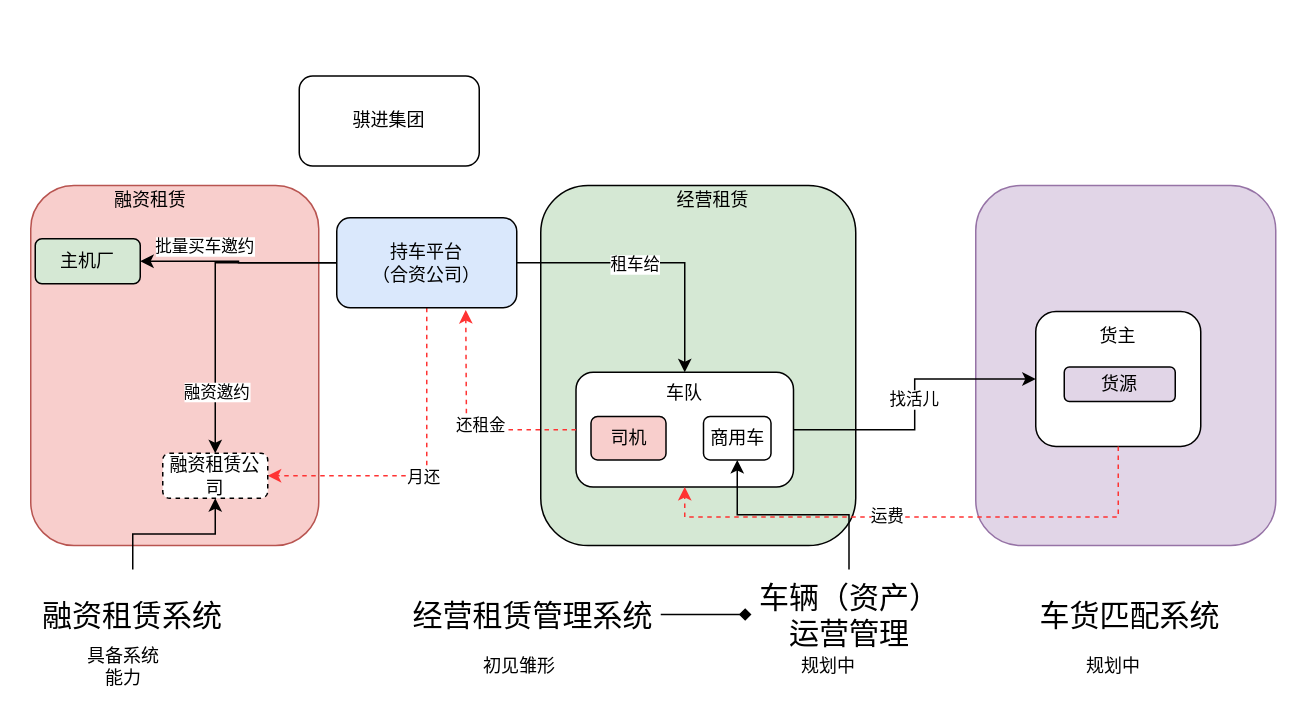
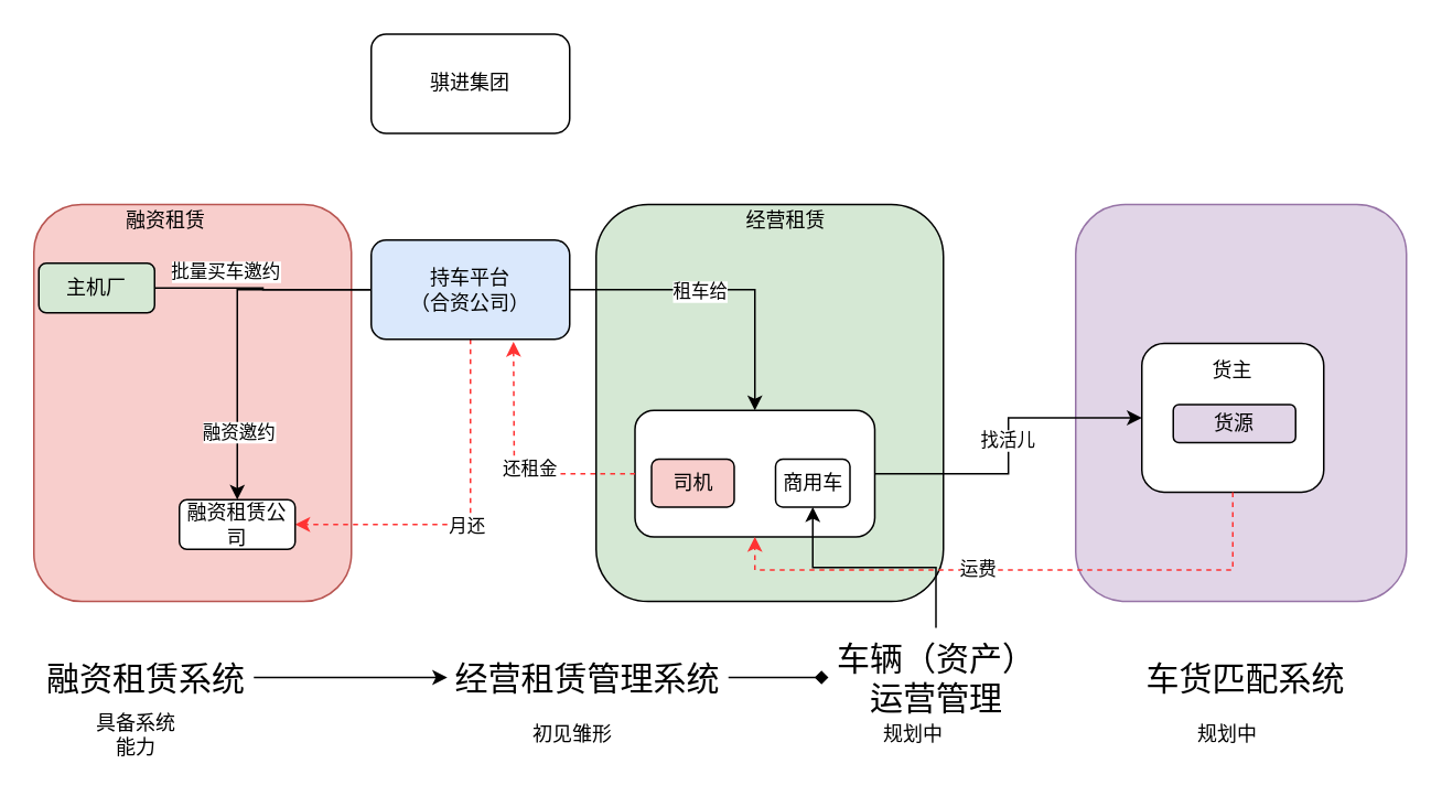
  <mxCell id="0" />
  <mxCell id="1" parent="0" />
  <mxCell id="2" value="" style="rounded=1;whiteSpace=wrap;html=1;fillColor=#e1d5e7;strokeColor=#9673a6;" vertex="1" parent="1"><mxGeometry x="650" y="123" width="200" height="240" as="geometry" /></mxCell>
  <mxCell id="3" value="" style="whiteSpace=wrap;html=1;rounded=1;" vertex="1" parent="1"><mxGeometry x="690" y="207" width="110" height="90" as="geometry" /></mxCell>
  <mxCell id="4" value="" style="rounded=1;whiteSpace=wrap;html=1;fillColor=#D5E8D4;" vertex="1" parent="1"><mxGeometry x="360" y="123" width="210" height="240" as="geometry" /></mxCell>
  <mxCell id="5" style="edgeStyle=orthogonalEdgeStyle;rounded=0;orthogonalLoop=1;jettySize=auto;html=1;" edge="1" parent="1" source="7" target="3"><mxGeometry relative="1" as="geometry" /></mxCell>
  <mxCell id="6" value="找活儿" style="edgeLabel;html=1;align=center;verticalAlign=middle;resizable=0;points=[];" vertex="1" connectable="0" parent="5"><mxGeometry x="0.03" y="1" relative="1" as="geometry"><mxPoint as="offset" /></mxGeometry></mxCell>
  <mxCell id="7" value="" style="rounded=1;whiteSpace=wrap;html=1;" vertex="1" parent="1"><mxGeometry x="383.5" y="247.5" width="145" height="76.5" as="geometry" /></mxCell>
  <mxCell id="8" value="" style="rounded=1;whiteSpace=wrap;html=1;fillColor=#f8cecc;strokeColor=#b85450;" vertex="1" parent="1"><mxGeometry x="20" y="123" width="192" height="240" as="geometry" /></mxCell>
- <mxCell id="9" style="edgeStyle=orthogonalEdgeStyle;rounded=0;orthogonalLoop=1;jettySize=auto;html=1;" edge="1" parent="1" source="17" target="23"><mxGeometry relative="1" as="geometry" /></mxCell>
+ <mxCell id="9" style="edgeStyle=orthogonalEdgeStyle;rounded=0;orthogonalLoop=1;jettySize=auto;html=1;endArrow=none;" edge="1" parent="1" source="17" target="23"><mxGeometry relative="1" as="geometry" /></mxCell>
  <mxCell id="10" value="批量买车邀约" style="edgeLabel;html=1;align=center;verticalAlign=middle;resizable=0;points=[];" vertex="1" connectable="0" parent="9"><mxGeometry x="0.012" y="5" relative="1" as="geometry"><mxPoint x="-23" y="-15" as="offset" /></mxGeometry></mxCell>
  <mxCell id="11" style="edgeStyle=orthogonalEdgeStyle;rounded=0;orthogonalLoop=1;jettySize=auto;html=1;entryX=0.5;entryY=0;entryDx=0;entryDy=0;" edge="1" parent="1" source="17" target="24"><mxGeometry relative="1" as="geometry" /></mxCell>
  <mxCell id="12" value="融资邀约" style="edgeLabel;html=1;align=center;verticalAlign=middle;resizable=0;points=[];" vertex="1" connectable="0" parent="11"><mxGeometry x="-0.015" y="-1" relative="1" as="geometry"><mxPoint x="1" y="65" as="offset" /></mxGeometry></mxCell>
  <mxCell id="13" style="edgeStyle=orthogonalEdgeStyle;rounded=0;orthogonalLoop=1;jettySize=auto;html=1;entryX=1;entryY=0.5;entryDx=0;entryDy=0;exitX=0.5;exitY=1;exitDx=0;exitDy=0;dashed=1;strokeColor=#FF3333;" edge="1" parent="1" source="17" target="24"><mxGeometry relative="1" as="geometry" /></mxCell>
  <mxCell id="14" value="月还" style="edgeLabel;html=1;align=center;verticalAlign=middle;resizable=0;points=[];" vertex="1" connectable="0" parent="13"><mxGeometry x="0.051" y="1" relative="1" as="geometry"><mxPoint as="offset" /></mxGeometry></mxCell>
  <mxCell id="15" style="edgeStyle=orthogonalEdgeStyle;rounded=0;orthogonalLoop=1;jettySize=auto;html=1;entryX=0.5;entryY=0;entryDx=0;entryDy=0;" edge="1" parent="1" source="17" target="7"><mxGeometry relative="1" as="geometry" /></mxCell>
  <mxCell id="16" value="租车给" style="edgeLabel;html=1;align=center;verticalAlign=middle;resizable=0;points=[];" vertex="1" connectable="0" parent="15"><mxGeometry x="-0.157" y="-1" relative="1" as="geometry"><mxPoint as="offset" /></mxGeometry></mxCell>
  <mxCell id="17" value="持车平台&lt;div&gt;（合资公司）&lt;/div&gt;" style="whiteSpace=wrap;html=1;rounded=1;fillColor=#dae8fc;" vertex="1" parent="1"><mxGeometry x="224" y="144.5" width="120" height="60" as="geometry" /></mxCell>
- <mxCell id="18" value="骐进集团" style="rounded=1;whiteSpace=wrap;html=1;" vertex="1" parent="1"><mxGeometry x="199" y="50" width="120" height="60" as="geometry" /></mxCell>
+ <mxCell id="18" value="骐进集团" style="rounded=1;whiteSpace=wrap;html=1;" vertex="1" parent="1"><mxGeometry x="224" y="20" width="120" height="60" as="geometry" /></mxCell>
  <mxCell id="19" value="商用车" style="rounded=1;whiteSpace=wrap;html=1;" vertex="1" parent="1"><mxGeometry x="468.5" y="277" width="45" height="29" as="geometry" /></mxCell>
  <mxCell id="20" value="司机" style="rounded=1;whiteSpace=wrap;html=1;fillColor=#f8cecc;" vertex="1" parent="1"><mxGeometry x="393.5" y="277" width="50" height="29" as="geometry" /></mxCell>
  <mxCell id="21" value="经营租赁" style="text;html=1;align=center;verticalAlign=middle;whiteSpace=wrap;rounded=0;" vertex="1" parent="1"><mxGeometry x="444.5" y="118" width="60" height="30" as="geometry" /></mxCell>
  <mxCell id="22" value="融资租赁" style="text;html=1;align=center;verticalAlign=middle;whiteSpace=wrap;rounded=0;" vertex="1" parent="1"><mxGeometry x="70" y="118" width="60" height="30" as="geometry" /></mxCell>
  <mxCell id="23" value="主机厂" style="rounded=1;whiteSpace=wrap;html=1;fillColor=#d5e8d4;" vertex="1" parent="1"><mxGeometry x="23" y="158.5" width="70" height="30" as="geometry" /></mxCell>
- <mxCell id="24" value="融资租赁公司" style="rounded=1;whiteSpace=wrap;html=1;dashed=1;" vertex="1" parent="1"><mxGeometry x="108" y="301.5" width="70" height="30" as="geometry" /></mxCell>
+ <mxCell id="24" value="融资租赁公司" style="rounded=1;whiteSpace=wrap;html=1;" vertex="1" parent="1"><mxGeometry x="108" y="301.5" width="70" height="30" as="geometry" /></mxCell>
  <mxCell id="25" style="edgeStyle=orthogonalEdgeStyle;rounded=0;orthogonalLoop=1;jettySize=auto;html=1;entryX=0.5;entryY=1;entryDx=0;entryDy=0;exitX=0.5;exitY=1;exitDx=0;exitDy=0;strokeColor=#FF3333;dashed=1;" edge="1" parent="1" source="3" target="7"><mxGeometry relative="1" as="geometry" /></mxCell>
  <mxCell id="26" value="运费" style="edgeLabel;html=1;align=center;verticalAlign=middle;resizable=0;points=[];" vertex="1" connectable="0" parent="25"><mxGeometry x="0.133" y="-1" relative="1" as="geometry"><mxPoint as="offset" /></mxGeometry></mxCell>
  <mxCell id="27" value="货源" style="whiteSpace=wrap;html=1;rounded=1;fillColor=#e1d5e7;" vertex="1" parent="1"><mxGeometry x="709" y="244" width="74" height="23" as="geometry" /></mxCell>
- <mxCell id="28" value="车队" style="text;html=1;align=center;verticalAlign=middle;whiteSpace=wrap;rounded=0;" vertex="1" parent="1"><mxGeometry x="426" y="247" width="60" height="30" as="geometry" /></mxCell>
  <mxCell id="29" style="edgeStyle=orthogonalEdgeStyle;rounded=0;orthogonalLoop=1;jettySize=auto;html=1;strokeColor=#FF3333;dashed=1;" edge="1" parent="1" source="7"><mxGeometry relative="1" as="geometry"><mxPoint x="310" y="206" as="targetPoint" /></mxGeometry></mxCell>
  <mxCell id="30" value="还租金" style="edgeLabel;html=1;align=center;verticalAlign=middle;resizable=0;points=[];" vertex="1" connectable="0" parent="29"><mxGeometry x="-0.157" y="-4" relative="1" as="geometry"><mxPoint y="1" as="offset" /></mxGeometry></mxCell>
  <mxCell id="31" value="货主" style="text;html=1;align=center;verticalAlign=middle;whiteSpace=wrap;rounded=0;" vertex="1" parent="1"><mxGeometry x="715" y="213" width="60" height="22" as="geometry" /></mxCell>
- <mxCell id="32" value="" style="edgeStyle=orthogonalEdgeStyle;rounded=0;orthogonalLoop=1;jettySize=auto;html=1;" edge="1" parent="1" source="33" target="24"><mxGeometry relative="1" as="geometry" /></mxCell>
+ <mxCell id="32" value="" style="edgeStyle=orthogonalEdgeStyle;rounded=0;orthogonalLoop=1;jettySize=auto;html=1;" edge="1" parent="1" source="33" target="35"><mxGeometry relative="1" as="geometry" /></mxCell>
  <mxCell id="33" value="融资租赁系统" style="text;html=1;align=center;verticalAlign=middle;whiteSpace=wrap;rounded=0;fontSize=20;" vertex="1" parent="1"><mxGeometry x="23" y="379" width="130" height="60" as="geometry" /></mxCell>
  <mxCell id="34" value="" style="edgeStyle=orthogonalEdgeStyle;rounded=0;orthogonalLoop=1;jettySize=auto;html=1;endArrow=diamond;" edge="1" parent="1" source="35" target="37"><mxGeometry relative="1" as="geometry" /></mxCell>
  <mxCell id="35" value="经营租赁管理系统" style="text;html=1;align=center;verticalAlign=middle;whiteSpace=wrap;rounded=0;fontSize=20;" vertex="1" parent="1"><mxGeometry x="270" y="379" width="170" height="60" as="geometry" /></mxCell>
  <mxCell id="36" value="" style="edgeStyle=orthogonalEdgeStyle;rounded=0;orthogonalLoop=1;jettySize=auto;html=1;" edge="1" parent="1" source="37" target="19"><mxGeometry relative="1" as="geometry" /></mxCell>
  <mxCell id="37" value="车辆（资产）运营管理" style="text;html=1;align=center;verticalAlign=middle;whiteSpace=wrap;rounded=0;fontSize=20;" vertex="1" parent="1"><mxGeometry x="500.5" y="379" width="130" height="60" as="geometry" /></mxCell>
  <mxCell id="38" value="车货匹配系统" style="text;html=1;align=center;verticalAlign=middle;whiteSpace=wrap;rounded=0;fontSize=20;" vertex="1" parent="1"><mxGeometry x="687.5" y="379" width="130" height="60" as="geometry" /></mxCell>
  <mxCell id="39" value="具备系统能力" style="text;html=1;align=center;verticalAlign=middle;whiteSpace=wrap;rounded=0;" vertex="1" parent="1"><mxGeometry x="52" y="429" width="60" height="30" as="geometry" /></mxCell>
  <mxCell id="40" value="初见雏形" style="text;html=1;align=center;verticalAlign=middle;whiteSpace=wrap;rounded=0;" vertex="1" parent="1"><mxGeometry x="316" y="429" width="60" height="30" as="geometry" /></mxCell>
  <mxCell id="41" value="规划中" style="text;html=1;align=center;verticalAlign=middle;whiteSpace=wrap;rounded=0;" vertex="1" parent="1"><mxGeometry x="522" y="429" width="60" height="30" as="geometry" /></mxCell>
  <mxCell id="42" value="规划中" style="text;html=1;align=center;verticalAlign=middle;whiteSpace=wrap;rounded=0;" vertex="1" parent="1"><mxGeometry x="712" y="429" width="60" height="30" as="geometry" /></mxCell>
